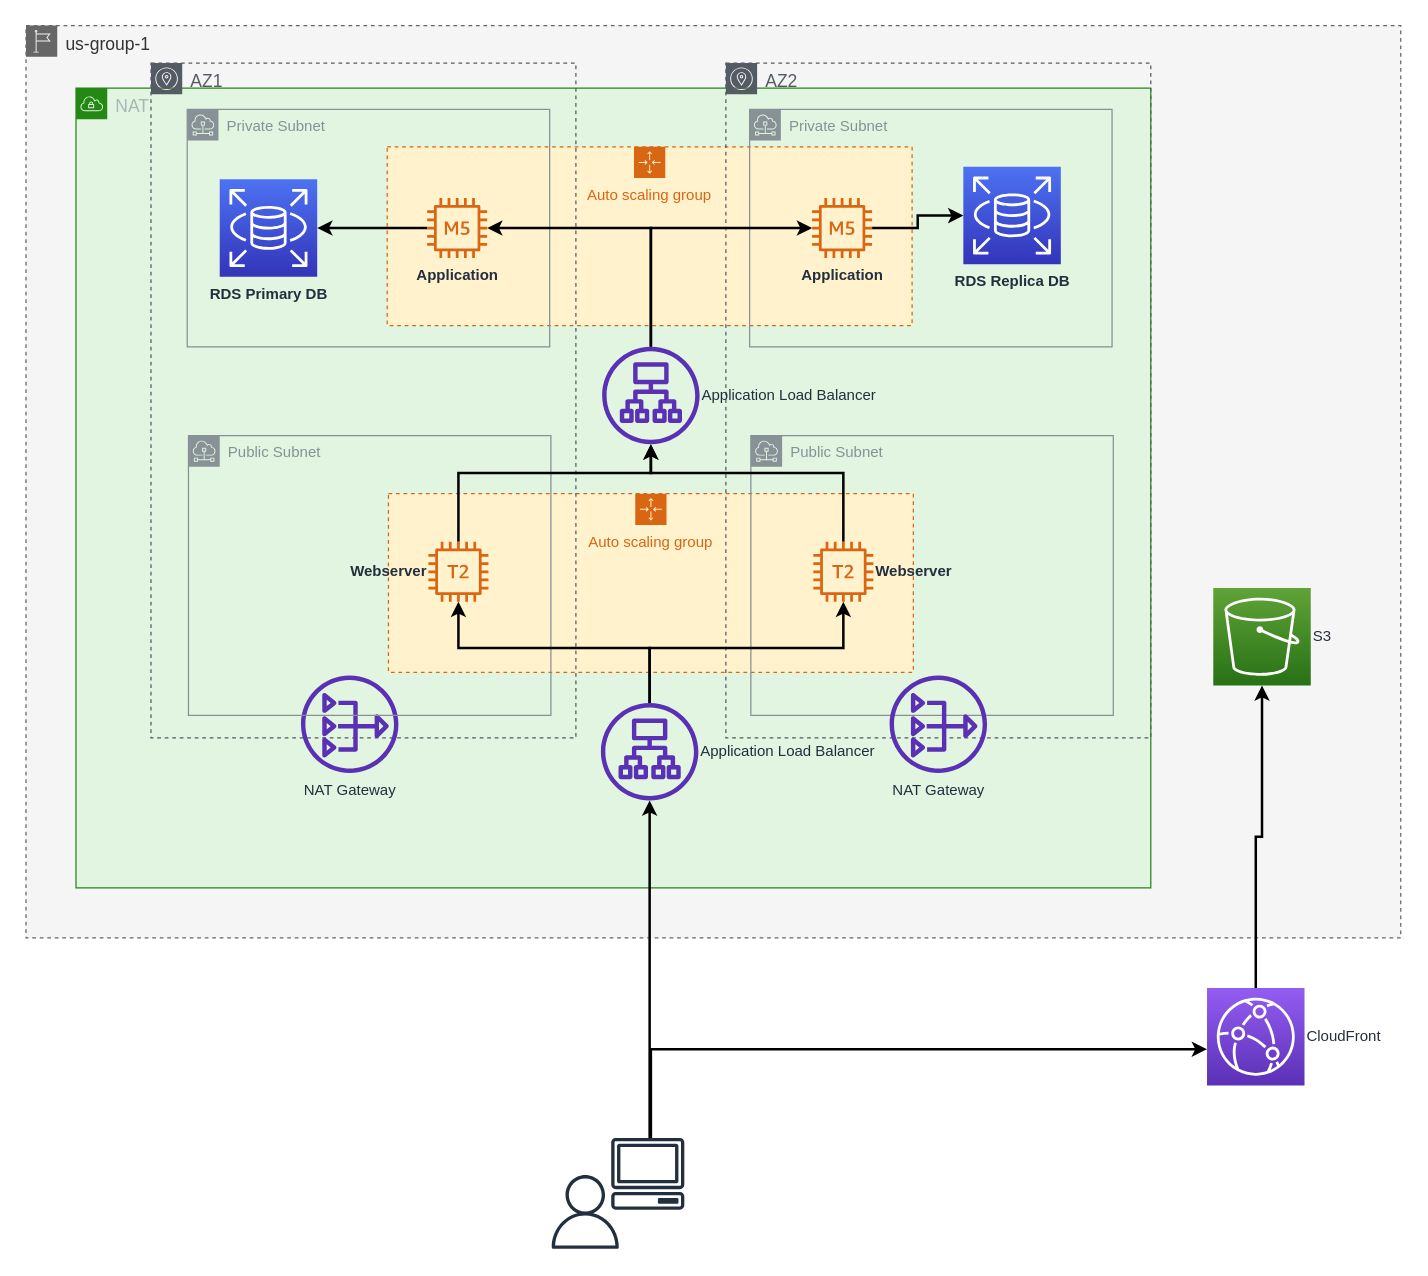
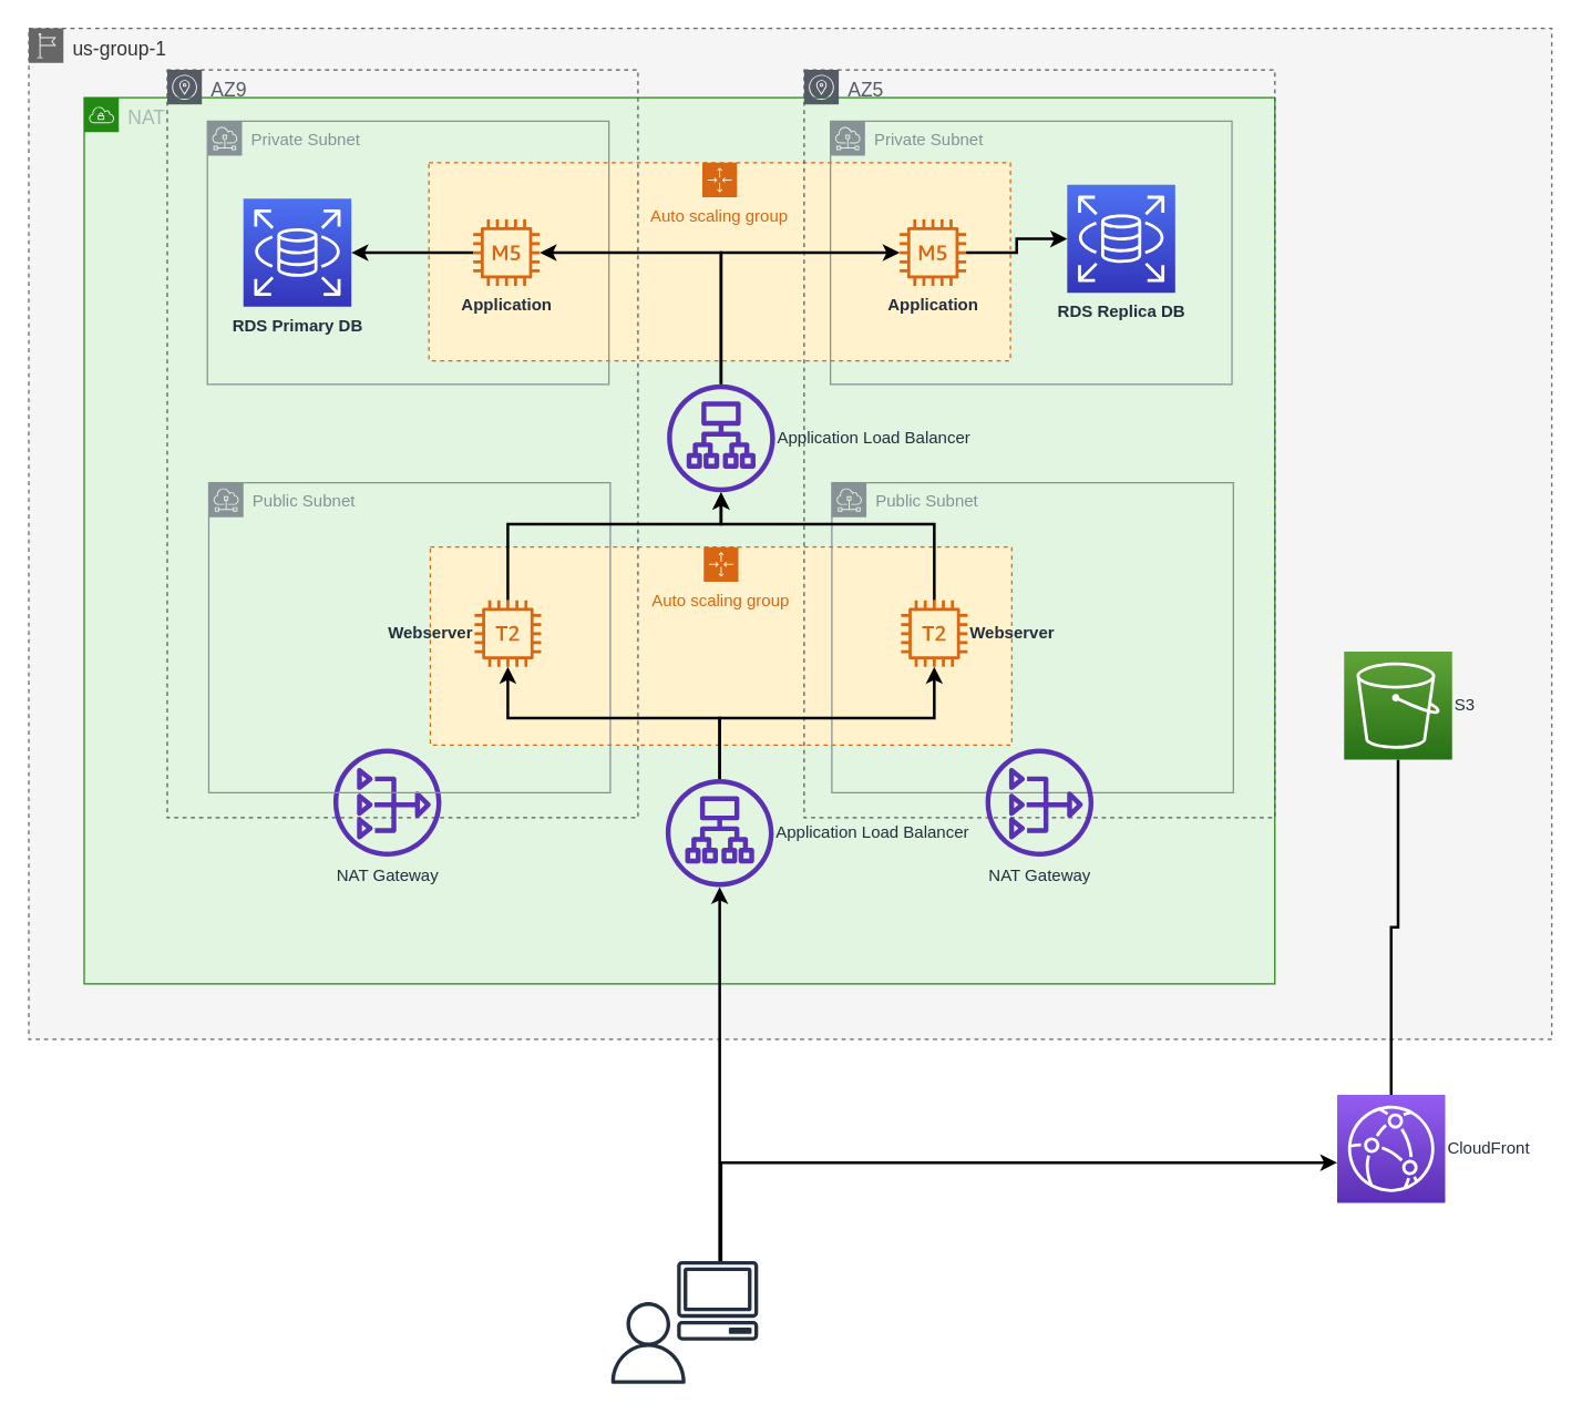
  <mxCell id="0" />
  <mxCell id="1" parent="0" />
  <mxCell id="2" value="us-group-1" style="outlineConnect=0;html=1;whiteSpace=wrap;fontSize=14;fontStyle=0;shape=mxgraph.aws4.group;grIcon=mxgraph.aws4.group_region;strokeColor=#666666;fillColor=#f5f5f5;verticalAlign=top;align=left;spacingLeft=30;fontColor=#333333;dashed=1;" vertex="1" parent="1"><mxGeometry x="20" y="20" width="1100" height="730" as="geometry" /></mxCell>
  <mxCell id="3" value="NAT" style="points=[[0,0],[0.25,0],[0.5,0],[0.75,0],[1,0],[1,0.25],[1,0.5],[1,0.75],[1,1],[0.75,1],[0.5,1],[0.25,1],[0,1],[0,0.75],[0,0.5],[0,0.25]];outlineConnect=0;gradientColor=none;html=1;whiteSpace=wrap;fontSize=14;fontStyle=0;shape=mxgraph.aws4.group;grIcon=mxgraph.aws4.group_vpc;strokeColor=#248814;fillColor=#E1F5E0;verticalAlign=top;align=left;spacingLeft=30;fontColor=#AAB7B8;dashed=0;" vertex="1" parent="1"><mxGeometry x="60" y="70" width="860" height="640" as="geometry" /></mxCell>
  <mxCell id="4" value="Auto scaling group" style="points=[[0,0],[0.25,0],[0.5,0],[0.75,0],[1,0],[1,0.25],[1,0.5],[1,0.75],[1,1],[0.75,1],[0.5,1],[0.25,1],[0,1],[0,0.75],[0,0.5],[0,0.25]];outlineConnect=0;gradientColor=none;html=1;whiteSpace=wrap;fontSize=12;fontStyle=0;shape=mxgraph.aws4.groupCenter;grIcon=mxgraph.aws4.group_auto_scaling_group;grStroke=1;strokeColor=#D86613;fillColor=#FFF2CC;verticalAlign=top;align=center;fontColor=#D86613;dashed=1;spacingTop=25;" vertex="1" parent="1"><mxGeometry x="310" y="394.5" width="420" height="143" as="geometry" /></mxCell>
  <mxCell id="5" value="Auto scaling group" style="points=[[0,0],[0.25,0],[0.5,0],[0.75,0],[1,0],[1,0.25],[1,0.5],[1,0.75],[1,1],[0.75,1],[0.5,1],[0.25,1],[0,1],[0,0.75],[0,0.5],[0,0.25]];outlineConnect=0;gradientColor=none;html=1;whiteSpace=wrap;fontSize=12;fontStyle=0;shape=mxgraph.aws4.groupCenter;grIcon=mxgraph.aws4.group_auto_scaling_group;grStroke=1;strokeColor=#D86613;fillColor=#FFF2CC;verticalAlign=top;align=center;fontColor=#D86613;dashed=1;spacingTop=25;" vertex="1" parent="1"><mxGeometry x="309" y="117" width="420" height="143" as="geometry" /></mxCell>
- <mxCell id="6" value="AZ1" style="outlineConnect=0;gradientColor=none;html=1;whiteSpace=wrap;fontSize=14;fontStyle=0;shape=mxgraph.aws4.group;grIcon=mxgraph.aws4.group_availability_zone;strokeColor=#545B64;fillColor=none;verticalAlign=top;align=left;spacingLeft=30;fontColor=#545B64;dashed=1;" vertex="1" parent="1"><mxGeometry x="120" y="50" width="340" height="540" as="geometry" /></mxCell>
- <mxCell id="7" value="AZ2" style="outlineConnect=0;gradientColor=none;html=1;whiteSpace=wrap;fontSize=14;fontStyle=0;shape=mxgraph.aws4.group;grIcon=mxgraph.aws4.group_availability_zone;strokeColor=#545B64;fillColor=none;verticalAlign=top;align=left;spacingLeft=30;fontColor=#545B64;dashed=1;" vertex="1" parent="1"><mxGeometry x="580" y="50" width="340" height="540" as="geometry" /></mxCell>
+ <mxCell id="6" value="AZ9" style="outlineConnect=0;gradientColor=none;html=1;whiteSpace=wrap;fontSize=14;fontStyle=0;shape=mxgraph.aws4.group;grIcon=mxgraph.aws4.group_availability_zone;strokeColor=#545B64;fillColor=none;verticalAlign=top;align=left;spacingLeft=30;fontColor=#545B64;dashed=1;" vertex="1" parent="1"><mxGeometry x="120" y="50" width="340" height="540" as="geometry" /></mxCell>
+ <mxCell id="7" value="AZ5" style="outlineConnect=0;gradientColor=none;html=1;whiteSpace=wrap;fontSize=14;fontStyle=0;shape=mxgraph.aws4.group;grIcon=mxgraph.aws4.group_availability_zone;strokeColor=#545B64;fillColor=none;verticalAlign=top;align=left;spacingLeft=30;fontColor=#545B64;dashed=1;" vertex="1" parent="1"><mxGeometry x="580" y="50" width="340" height="540" as="geometry" /></mxCell>
  <mxCell id="8" style="edgeStyle=orthogonalEdgeStyle;rounded=0;orthogonalLoop=1;jettySize=auto;html=1;fontSize=22;strokeWidth=2;" edge="1" parent="1" source="10" target="28"><mxGeometry relative="1" as="geometry"><Array as="points"><mxPoint x="519" y="820" /><mxPoint x="519" y="820" /></Array></mxGeometry></mxCell>
  <mxCell id="9" style="edgeStyle=orthogonalEdgeStyle;rounded=0;orthogonalLoop=1;jettySize=auto;html=1;fontSize=22;strokeWidth=2;" edge="1" parent="1" source="10" target="14"><mxGeometry relative="1" as="geometry"><Array as="points"><mxPoint x="520" y="839" /></Array></mxGeometry></mxCell>
  <mxCell id="10" value="" style="outlineConnect=0;fontColor=#232F3E;gradientColor=none;fillColor=#232F3E;strokeColor=none;dashed=0;verticalLabelPosition=bottom;verticalAlign=top;align=center;html=1;fontSize=12;fontStyle=0;aspect=fixed;pointerEvents=1;shape=mxgraph.aws4.client;" vertex="1" parent="1"><mxGeometry x="488" y="910" width="59" height="57.49" as="geometry" /></mxCell>
  <mxCell id="11" value="" style="outlineConnect=0;fontColor=#232F3E;gradientColor=none;fillColor=#232F3E;strokeColor=none;dashed=0;verticalLabelPosition=bottom;verticalAlign=top;align=center;html=1;fontSize=12;fontStyle=0;aspect=fixed;pointerEvents=1;shape=mxgraph.aws4.user;" vertex="1" parent="1"><mxGeometry x="438" y="939.74" width="59" height="59" as="geometry" /></mxCell>
  <mxCell id="12" value="NAT Gateway" style="outlineConnect=0;fontColor=#232F3E;gradientColor=none;fillColor=#5A30B5;strokeColor=none;dashed=0;verticalLabelPosition=bottom;verticalAlign=top;align=center;html=1;fontSize=12;fontStyle=0;aspect=fixed;pointerEvents=1;shape=mxgraph.aws4.nat_gateway;" vertex="1" parent="1"><mxGeometry x="240" y="540" width="78" height="78" as="geometry" /></mxCell>
- <mxCell id="13" style="edgeStyle=orthogonalEdgeStyle;rounded=0;orthogonalLoop=1;jettySize=auto;html=1;fontSize=22;strokeWidth=2;" edge="1" parent="1" source="14" target="19"><mxGeometry relative="1" as="geometry" /></mxCell>
+ <mxCell id="13" style="edgeStyle=orthogonalEdgeStyle;rounded=0;orthogonalLoop=1;jettySize=auto;html=1;fontSize=22;strokeWidth=2;endArrow=none;" edge="1" parent="1" source="14" target="19"><mxGeometry relative="1" as="geometry" /></mxCell>
  <mxCell id="14" value="CloudFront" style="outlineConnect=0;fontColor=#232F3E;gradientColor=#945DF2;gradientDirection=north;fillColor=#5A30B5;strokeColor=#ffffff;dashed=0;verticalLabelPosition=middle;verticalAlign=middle;align=left;html=1;fontSize=12;fontStyle=0;aspect=fixed;shape=mxgraph.aws4.resourceIcon;resIcon=mxgraph.aws4.cloudfront;labelPosition=right;" vertex="1" parent="1"><mxGeometry x="965" y="790" width="78" height="78" as="geometry" /></mxCell>
  <mxCell id="15" value="Private Subnet" style="outlineConnect=0;gradientColor=none;html=1;whiteSpace=wrap;fontSize=12;fontStyle=0;shape=mxgraph.aws4.group;grIcon=mxgraph.aws4.group_subnet;strokeColor=#879196;fillColor=none;verticalAlign=top;align=left;spacingLeft=30;fontColor=#879196;dashed=0;" vertex="1" parent="1"><mxGeometry x="149" y="87" width="290" height="190" as="geometry" /></mxCell>
  <mxCell id="16" value="Public Subnet" style="outlineConnect=0;gradientColor=none;html=1;whiteSpace=wrap;fontSize=12;fontStyle=0;shape=mxgraph.aws4.group;grIcon=mxgraph.aws4.group_subnet;strokeColor=#879196;fillColor=none;verticalAlign=top;align=left;spacingLeft=30;fontColor=#879196;dashed=0;" vertex="1" parent="1"><mxGeometry x="150" y="348" width="290" height="224" as="geometry" /></mxCell>
  <mxCell id="17" value="Private Subnet" style="outlineConnect=0;gradientColor=none;html=1;whiteSpace=wrap;fontSize=12;fontStyle=0;shape=mxgraph.aws4.group;grIcon=mxgraph.aws4.group_subnet;strokeColor=#879196;fillColor=none;verticalAlign=top;align=left;spacingLeft=30;fontColor=#879196;dashed=0;" vertex="1" parent="1"><mxGeometry x="599" y="87" width="290" height="190" as="geometry" /></mxCell>
  <mxCell id="18" value="Public Subnet" style="outlineConnect=0;gradientColor=none;html=1;whiteSpace=wrap;fontSize=12;fontStyle=0;shape=mxgraph.aws4.group;grIcon=mxgraph.aws4.group_subnet;strokeColor=#879196;fillColor=none;verticalAlign=top;align=left;spacingLeft=30;fontColor=#879196;dashed=0;" vertex="1" parent="1"><mxGeometry x="600" y="348" width="290" height="224" as="geometry" /></mxCell>
  <mxCell id="19" value="S3" style="outlineConnect=0;fontColor=#232F3E;gradientColor=#60A337;gradientDirection=north;fillColor=#277116;strokeColor=#ffffff;dashed=0;verticalLabelPosition=middle;verticalAlign=middle;align=left;html=1;fontSize=12;fontStyle=0;aspect=fixed;shape=mxgraph.aws4.resourceIcon;resIcon=mxgraph.aws4.s3;labelPosition=right;" vertex="1" parent="1"><mxGeometry x="970" y="470" width="78" height="78" as="geometry" /></mxCell>
  <mxCell id="20" value="RDS Primary DB" style="outlineConnect=0;fontColor=#232F3E;gradientColor=#4D72F3;gradientDirection=north;fillColor=#3334B9;strokeColor=#ffffff;dashed=0;verticalLabelPosition=bottom;verticalAlign=top;align=center;html=1;fontSize=12;fontStyle=1;aspect=fixed;shape=mxgraph.aws4.resourceIcon;resIcon=mxgraph.aws4.rds;" vertex="1" parent="1"><mxGeometry x="175" y="143" width="78" height="78" as="geometry" /></mxCell>
  <mxCell id="21" value="RDS Replica DB" style="outlineConnect=0;fontColor=#232F3E;gradientColor=#4D72F3;gradientDirection=north;fillColor=#3334B9;strokeColor=#ffffff;dashed=0;verticalLabelPosition=bottom;verticalAlign=top;align=center;html=1;fontSize=12;fontStyle=1;aspect=fixed;shape=mxgraph.aws4.resourceIcon;resIcon=mxgraph.aws4.rds;" vertex="1" parent="1"><mxGeometry x="770" y="133" width="78" height="78" as="geometry" /></mxCell>
  <mxCell id="22" style="edgeStyle=orthogonalEdgeStyle;rounded=0;orthogonalLoop=1;jettySize=auto;html=1;fontSize=22;strokeWidth=2;" edge="1" parent="1" source="23" target="35"><mxGeometry relative="1" as="geometry"><Array as="points"><mxPoint x="366" y="378" /><mxPoint x="520" y="378" /></Array></mxGeometry></mxCell>
  <mxCell id="23" value="Webserver" style="outlineConnect=0;fontColor=#232F3E;gradientColor=none;fillColor=#D86613;strokeColor=none;dashed=0;verticalLabelPosition=middle;verticalAlign=middle;align=right;html=1;fontSize=12;fontStyle=1;aspect=fixed;pointerEvents=1;shape=mxgraph.aws4.t2_instance;labelPosition=left;" vertex="1" parent="1"><mxGeometry x="342" y="433" width="48" height="48" as="geometry" /></mxCell>
  <mxCell id="24" style="edgeStyle=orthogonalEdgeStyle;rounded=0;orthogonalLoop=1;jettySize=auto;html=1;fontSize=14;strokeWidth=2;" edge="1" parent="1" source="25" target="35"><mxGeometry relative="1" as="geometry"><Array as="points"><mxPoint x="674" y="378" /><mxPoint x="520" y="378" /></Array></mxGeometry></mxCell>
  <mxCell id="25" value="Webserver" style="outlineConnect=0;fontColor=#232F3E;gradientColor=none;fillColor=#D86613;strokeColor=none;dashed=0;verticalLabelPosition=middle;verticalAlign=middle;align=left;html=1;fontSize=12;fontStyle=1;aspect=fixed;pointerEvents=1;shape=mxgraph.aws4.t2_instance;spacingTop=0;spacingBottom=0;spacingLeft=0;labelPosition=right;" vertex="1" parent="1"><mxGeometry x="650" y="433" width="48" height="48" as="geometry" /></mxCell>
  <mxCell id="26" style="edgeStyle=orthogonalEdgeStyle;rounded=0;orthogonalLoop=1;jettySize=auto;html=1;fontSize=22;strokeWidth=2;" edge="1" parent="1" source="28" target="23"><mxGeometry relative="1" as="geometry"><Array as="points"><mxPoint x="519" y="518" /><mxPoint x="366" y="518" /></Array></mxGeometry></mxCell>
  <mxCell id="27" style="edgeStyle=orthogonalEdgeStyle;rounded=0;orthogonalLoop=1;jettySize=auto;html=1;fontSize=22;strokeWidth=2;" edge="1" parent="1" source="28" target="25"><mxGeometry relative="1" as="geometry"><Array as="points"><mxPoint x="519" y="518" /><mxPoint x="674" y="518" /></Array></mxGeometry></mxCell>
  <mxCell id="28" value="Application Load Balancer" style="outlineConnect=0;fontColor=#232F3E;gradientColor=none;fillColor=#5A30B5;strokeColor=none;dashed=0;verticalLabelPosition=middle;verticalAlign=middle;align=left;html=1;fontSize=12;fontStyle=0;aspect=fixed;pointerEvents=1;shape=mxgraph.aws4.application_load_balancer;labelPosition=right;" vertex="1" parent="1"><mxGeometry x="480" y="562" width="78" height="78" as="geometry" /></mxCell>
  <mxCell id="29" style="edgeStyle=orthogonalEdgeStyle;rounded=0;orthogonalLoop=1;jettySize=auto;html=1;fontSize=22;strokeWidth=2;" edge="1" parent="1" source="30" target="20"><mxGeometry relative="1" as="geometry" /></mxCell>
  <mxCell id="30" value="Application" style="outlineConnect=0;fontColor=#232F3E;gradientColor=none;fillColor=#D86613;strokeColor=none;dashed=0;verticalLabelPosition=bottom;verticalAlign=top;align=center;html=1;fontSize=12;fontStyle=1;aspect=fixed;pointerEvents=1;shape=mxgraph.aws4.m5_instance;" vertex="1" parent="1"><mxGeometry x="341" y="158" width="48" height="48" as="geometry" /></mxCell>
  <mxCell id="31" style="edgeStyle=orthogonalEdgeStyle;rounded=0;orthogonalLoop=1;jettySize=auto;html=1;fontSize=22;strokeWidth=2;" edge="1" parent="1" source="32" target="21"><mxGeometry relative="1" as="geometry" /></mxCell>
  <mxCell id="32" value="Application" style="outlineConnect=0;fontColor=#232F3E;gradientColor=none;fillColor=#D86613;strokeColor=none;dashed=0;verticalLabelPosition=bottom;verticalAlign=top;align=center;html=1;fontSize=12;fontStyle=1;aspect=fixed;pointerEvents=1;shape=mxgraph.aws4.m5_instance;" vertex="1" parent="1"><mxGeometry x="649" y="158" width="48" height="48" as="geometry" /></mxCell>
  <mxCell id="33" style="edgeStyle=orthogonalEdgeStyle;rounded=0;orthogonalLoop=1;jettySize=auto;html=1;fontSize=14;strokeWidth=2;" edge="1" parent="1" source="35" target="32"><mxGeometry relative="1" as="geometry"><mxPoint x="520" y="246" as="sourcePoint" /><Array as="points"><mxPoint x="520" y="182" /></Array></mxGeometry></mxCell>
  <mxCell id="34" style="edgeStyle=orthogonalEdgeStyle;rounded=0;orthogonalLoop=1;jettySize=auto;html=1;fontSize=14;strokeWidth=2;" edge="1" parent="1" source="35" target="30"><mxGeometry relative="1" as="geometry"><mxPoint x="520" y="246" as="sourcePoint" /><Array as="points"><mxPoint x="520" y="182" /></Array></mxGeometry></mxCell>
  <mxCell id="35" value="Application Load Balancer" style="outlineConnect=0;fontColor=#232F3E;gradientColor=none;fillColor=#5A30B5;strokeColor=none;dashed=0;verticalLabelPosition=middle;verticalAlign=middle;align=left;html=1;fontSize=12;fontStyle=0;aspect=fixed;pointerEvents=1;shape=mxgraph.aws4.application_load_balancer;labelPosition=right;" vertex="1" parent="1"><mxGeometry x="481" y="277" width="78" height="78" as="geometry" /></mxCell>
  <mxCell id="36" value="NAT Gateway" style="outlineConnect=0;fontColor=#232F3E;gradientColor=none;fillColor=#5A30B5;strokeColor=none;dashed=0;verticalLabelPosition=bottom;verticalAlign=top;align=center;html=1;fontSize=12;fontStyle=0;aspect=fixed;pointerEvents=1;shape=mxgraph.aws4.nat_gateway;" vertex="1" parent="1"><mxGeometry x="711" y="540" width="78" height="78" as="geometry" /></mxCell>
